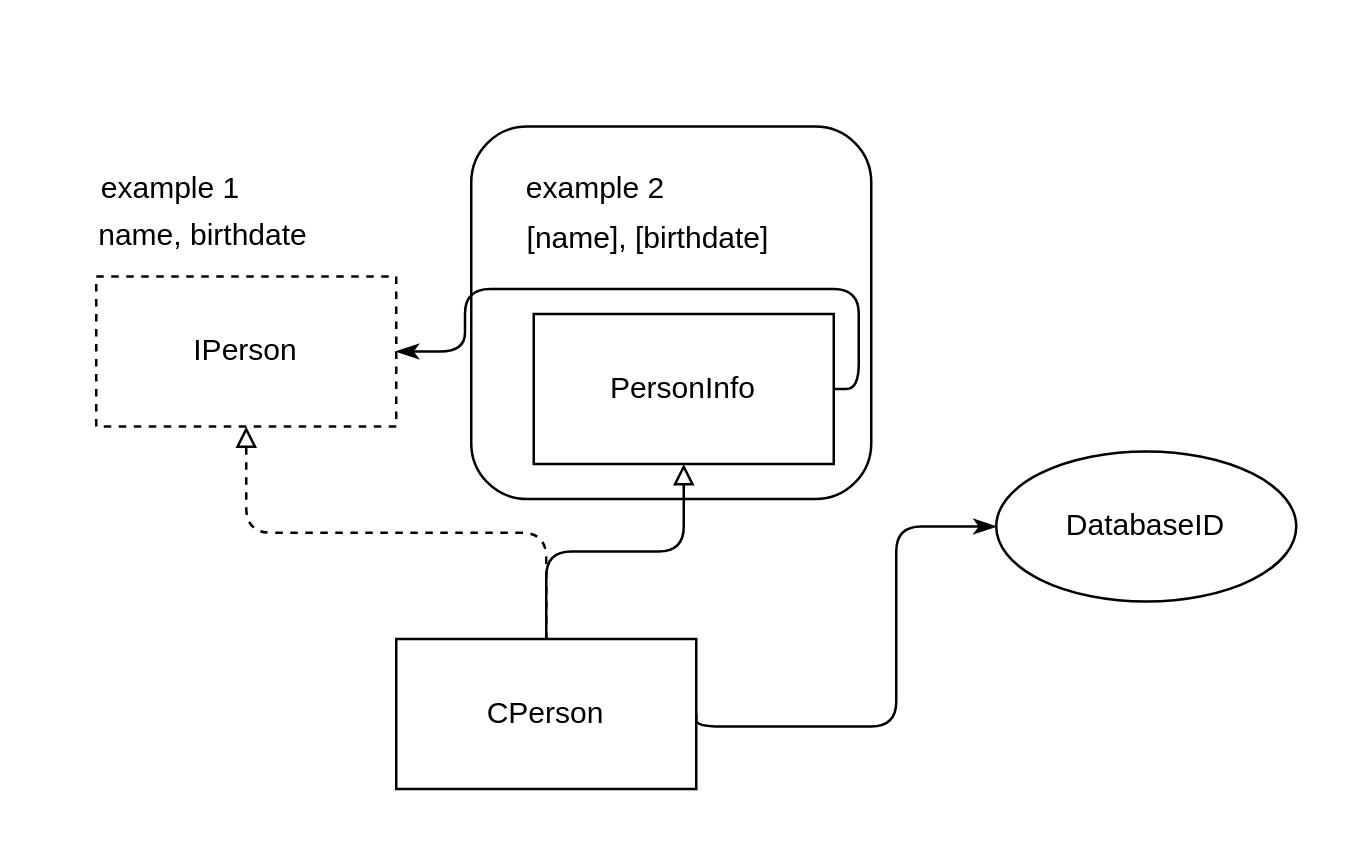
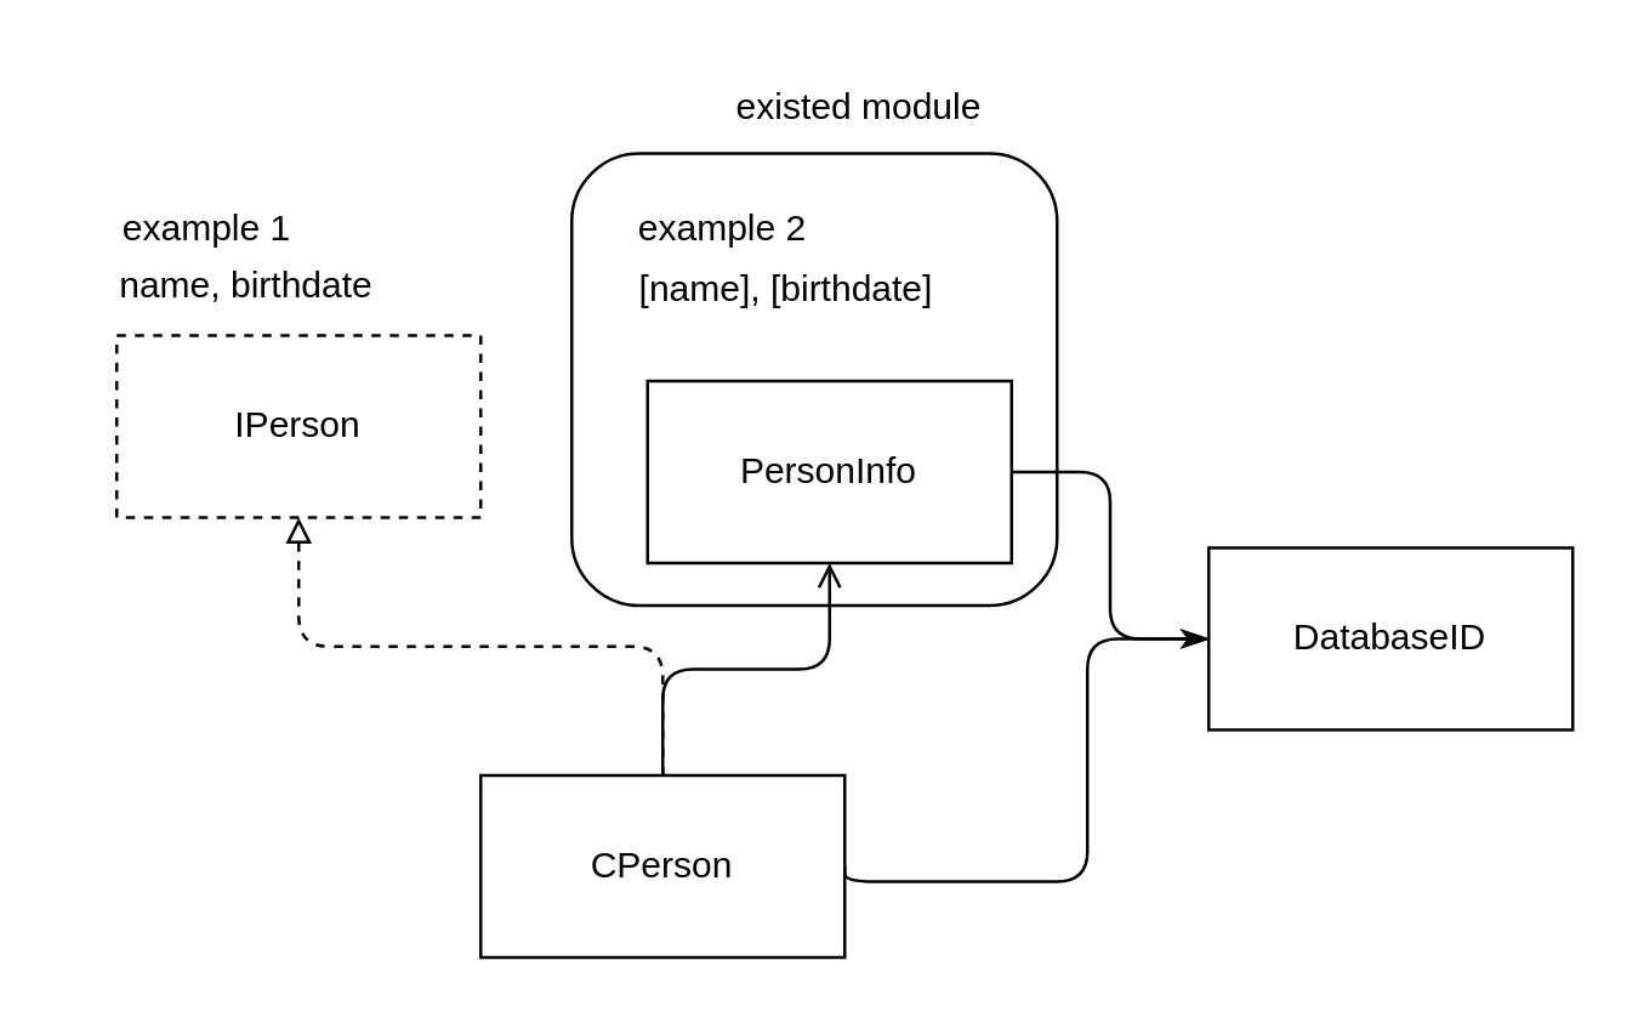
  <mxCell id="0" />
  <mxCell id="1" parent="0" />
  <mxCell id="2" value="" style="rounded=1;whiteSpace=wrap;html=1;" vertex="1" parent="1"><mxGeometry x="188" y="50" width="160" height="149" as="geometry" /></mxCell>
  <mxCell id="3" value="IPerson" style="rounded=0;whiteSpace=wrap;html=1;dashed=1;" vertex="1" parent="1"><mxGeometry x="38" y="110" width="120" height="60" as="geometry" /></mxCell>
  <mxCell id="4" value="PersonInfo" style="rounded=0;whiteSpace=wrap;html=1;" vertex="1" parent="1"><mxGeometry x="213" y="125" width="120" height="60" as="geometry" /></mxCell>
  <mxCell id="5" value="CPerson" style="rounded=0;whiteSpace=wrap;html=1;" vertex="1" parent="1"><mxGeometry x="158" y="255" width="120" height="60" as="geometry" /></mxCell>
- <mxCell id="6" value="" style="edgeStyle=orthogonalEdgeStyle;html=1;endArrow=classicThin;endFill=1;exitX=1;exitY=0.5;exitDx=0;exitDy=0;" edge="1" parent="1" source="4" target="3"><mxGeometry relative="1" as="geometry"><mxPoint x="398" y="60" as="targetPoint" /></mxGeometry></mxCell>
- <mxCell id="7" value="DatabaseID" style="ellipse;whiteSpace=wrap;html=1;" vertex="1" parent="1"><mxGeometry x="398" y="180" width="120" height="60" as="geometry" /></mxCell>
+ <mxCell id="6" value="" style="edgeStyle=orthogonalEdgeStyle;html=1;endArrow=classicThin;endFill=1;exitX=1;exitY=0.5;exitDx=0;exitDy=0;entryX=0;entryY=0.5;entryDx=0;entryDy=0;" edge="1" parent="1" source="4" target="7"><mxGeometry relative="1" as="geometry"><mxPoint x="398" y="60" as="targetPoint" /></mxGeometry></mxCell>
+ <mxCell id="7" value="DatabaseID" style="rounded=0;whiteSpace=wrap;html=1;" vertex="1" parent="1"><mxGeometry x="398" y="180" width="120" height="60" as="geometry" /></mxCell>
  <mxCell id="8" value="" style="endArrow=block;html=1;exitX=0.5;exitY=0;exitDx=0;exitDy=0;edgeStyle=orthogonalEdgeStyle;endFill=0;dashed=1;entryX=0.5;entryY=1;entryDx=0;entryDy=0;" edge="1" parent="1" source="5" target="3"><mxGeometry width="50" height="50" relative="1" as="geometry"><mxPoint x="248" y="280" as="sourcePoint" /><mxPoint x="288" y="170" as="targetPoint" /></mxGeometry></mxCell>
- <mxCell id="9" value="" style="endArrow=block;html=1;exitX=0.5;exitY=0;exitDx=0;exitDy=0;edgeStyle=orthogonalEdgeStyle;endFill=0;entryX=0.5;entryY=1;entryDx=0;entryDy=0;" edge="1" parent="1" source="5" target="4"><mxGeometry width="50" height="50" relative="1" as="geometry"><mxPoint x="208" y="270" as="sourcePoint" /><mxPoint x="298" y="180" as="targetPoint" /></mxGeometry></mxCell>
+ <mxCell id="9" value="" style="endArrow=open;html=1;exitX=0.5;exitY=0;exitDx=0;exitDy=0;edgeStyle=orthogonalEdgeStyle;endFill=0;entryX=0.5;entryY=1;entryDx=0;entryDy=0;" edge="1" parent="1" source="5" target="4"><mxGeometry width="50" height="50" relative="1" as="geometry"><mxPoint x="208" y="270" as="sourcePoint" /><mxPoint x="298" y="180" as="targetPoint" /></mxGeometry></mxCell>
  <mxCell id="10" value="" style="endArrow=classicThin;html=1;exitX=1;exitY=0.5;exitDx=0;exitDy=0;edgeStyle=orthogonalEdgeStyle;endFill=1;entryX=0;entryY=0.5;entryDx=0;entryDy=0;" edge="1" parent="1" source="5" target="7"><mxGeometry width="50" height="50" relative="1" as="geometry"><mxPoint x="208" y="270" as="sourcePoint" /><mxPoint x="458" y="270" as="targetPoint" /><Array as="points"><mxPoint x="358" y="290" /><mxPoint x="358" y="210" /></Array></mxGeometry></mxCell>
  <mxCell id="11" value="example 1" style="text;html=1;strokeColor=none;fillColor=none;align=center;verticalAlign=middle;whiteSpace=wrap;rounded=0;" vertex="1" parent="1"><mxGeometry x="38" y="60" width="60" height="30" as="geometry" /></mxCell>
  <mxCell id="12" value="example 2" style="text;html=1;strokeColor=none;fillColor=none;align=center;verticalAlign=middle;whiteSpace=wrap;rounded=0;" vertex="1" parent="1"><mxGeometry x="208" y="60" width="60" height="30" as="geometry" /></mxCell>
  <mxCell id="13" value="[name], [birthdate]" style="text;html=1;strokeColor=none;fillColor=none;align=center;verticalAlign=middle;whiteSpace=wrap;rounded=0;" vertex="1" parent="1"><mxGeometry x="198" y="80" width="122" height="30" as="geometry" /></mxCell>
  <mxCell id="14" value="name, birthdate" style="text;html=1;strokeColor=none;fillColor=none;align=center;verticalAlign=middle;whiteSpace=wrap;rounded=0;" vertex="1" parent="1"><mxGeometry x="20" y="79" width="122" height="30" as="geometry" /></mxCell>
+ <mxCell id="15" value="existed module" style="text;html=1;strokeColor=none;fillColor=none;align=center;verticalAlign=middle;whiteSpace=wrap;rounded=0;" vertex="1" parent="1"><mxGeometry x="228" y="20" width="110" height="30" as="geometry" /></mxCell>
